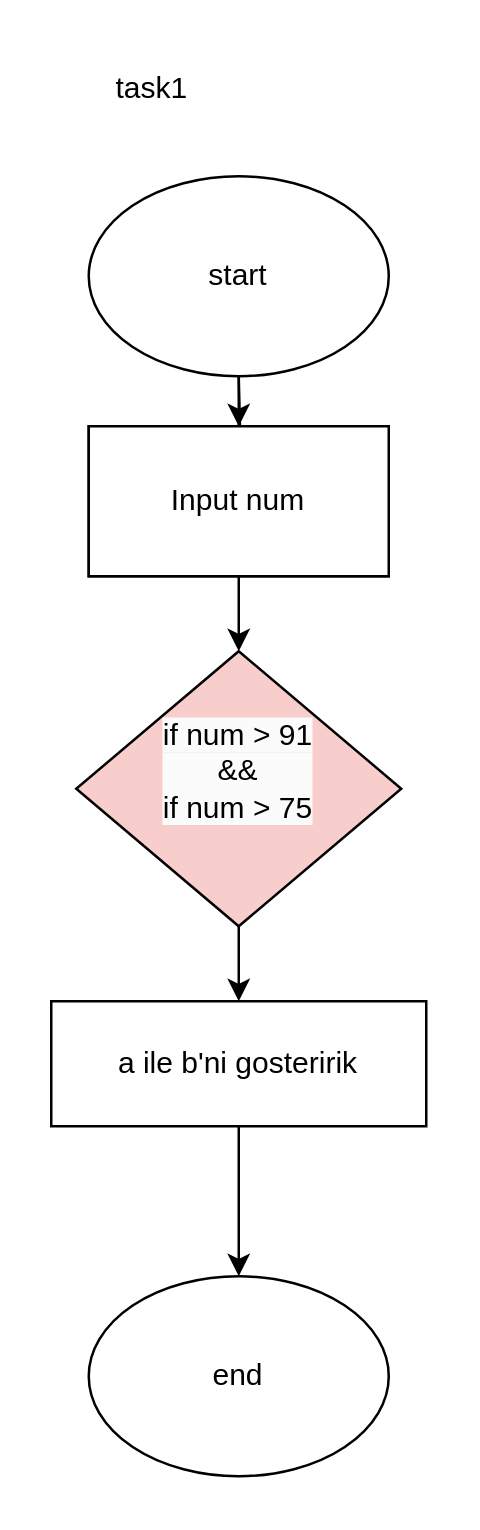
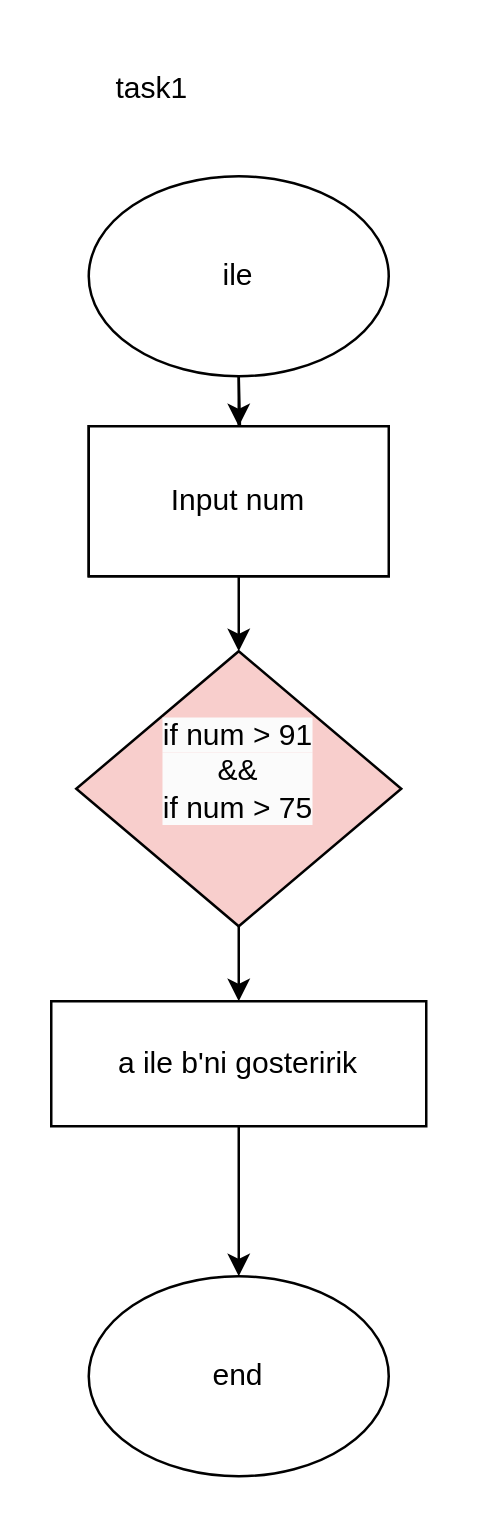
  <mxCell id="0" />
  <mxCell id="1" parent="0" />
  <mxCell id="2" value="" style="edgeStyle=orthogonalEdgeStyle;rounded=0;orthogonalLoop=1;jettySize=auto;html=1;" parent="1" source="3" target="5" edge="1"><mxGeometry relative="1" as="geometry" /></mxCell>
- <mxCell id="3" value="start" style="ellipse;whiteSpace=wrap;html=1;" parent="1" vertex="1"><mxGeometry x="35" y="70" width="120" height="80" as="geometry" /></mxCell>
+ <mxCell id="3" value="ile" style="ellipse;whiteSpace=wrap;html=1;" parent="1" vertex="1"><mxGeometry x="35" y="70" width="120" height="80" as="geometry" /></mxCell>
  <mxCell id="4" value="" style="edgeStyle=orthogonalEdgeStyle;rounded=0;orthogonalLoop=1;jettySize=auto;html=1;" parent="1" source="5" target="13" edge="1"><mxGeometry relative="1" as="geometry"><mxPoint x="95" y="260" as="targetPoint" /><Array as="points" /></mxGeometry></mxCell>
  <mxCell id="5" value="input num" style="rounded=0;whiteSpace=wrap;html=1;" parent="1" vertex="1"><mxGeometry x="35" y="170" width="120" height="60" as="geometry" /></mxCell>
  <mxCell id="6" value="" style="edgeStyle=orthogonalEdgeStyle;rounded=0;orthogonalLoop=1;jettySize=auto;html=1;" parent="1" target="8" edge="1"><mxGeometry relative="1" as="geometry"><mxPoint x="95" y="150" as="sourcePoint" /></mxGeometry></mxCell>
  <mxCell id="7" value="end" style="ellipse;whiteSpace=wrap;html=1;" parent="1" vertex="1"><mxGeometry x="35" y="510" width="120" height="80" as="geometry" /></mxCell>
  <mxCell id="8" value="Input num" style="rounded=0;whiteSpace=wrap;html=1;" parent="1" vertex="1"><mxGeometry x="35" y="170" width="120" height="60" as="geometry" /></mxCell>
  <mxCell id="9" value="task1" style="text;html=1;align=center;verticalAlign=middle;resizable=0;points=[];autosize=1;strokeColor=none;fillColor=none;" parent="1" vertex="1"><mxGeometry x="35" y="20" width="50" height="30" as="geometry" /></mxCell>
  <mxCell id="10" style="edgeStyle=orthogonalEdgeStyle;rounded=0;orthogonalLoop=1;jettySize=auto;html=1;" parent="1" source="11" target="7" edge="1"><mxGeometry relative="1" as="geometry" /></mxCell>
  <mxCell id="11" value="a ile b'ni gosteririk" style="rounded=0;whiteSpace=wrap;html=1;" parent="1" vertex="1"><mxGeometry x="20" y="400" width="150" height="50" as="geometry" /></mxCell>
  <mxCell id="12" value="" style="edgeStyle=orthogonalEdgeStyle;rounded=0;orthogonalLoop=1;jettySize=auto;html=1;" edge="1" parent="1" source="13" target="11"><mxGeometry relative="1" as="geometry" /></mxCell>
  <mxCell id="13" value="&#10;&lt;span style=&quot;color: rgb(0, 0, 0); font-family: Helvetica; font-size: 12px; font-style: normal; font-variant-ligatures: normal; font-variant-caps: normal; font-weight: 400; letter-spacing: normal; orphans: 2; text-align: center; text-indent: 0px; text-transform: none; widows: 2; word-spacing: 0px; -webkit-text-stroke-width: 0px; white-space: normal; background-color: rgb(251, 251, 251); text-decoration-thickness: initial; text-decoration-style: initial; text-decoration-color: initial; display: inline !important; float: none;&quot;&gt;if num &amp;gt; 91&lt;/span&gt;&lt;div style=&quot;forced-color-adjust: none; color: rgb(0, 0, 0); font-family: Helvetica; font-size: 12px; font-style: normal; font-variant-ligatures: normal; font-variant-caps: normal; font-weight: 400; letter-spacing: normal; orphans: 2; text-align: center; text-indent: 0px; text-transform: none; widows: 2; word-spacing: 0px; -webkit-text-stroke-width: 0px; white-space: normal; background-color: rgb(251, 251, 251); text-decoration-thickness: initial; text-decoration-style: initial; text-decoration-color: initial;&quot;&gt;&amp;amp;&amp;amp;&lt;/div&gt;&lt;div style=&quot;forced-color-adjust: none; color: rgb(0, 0, 0); font-family: Helvetica; font-size: 12px; font-style: normal; font-variant-ligatures: normal; font-variant-caps: normal; font-weight: 400; letter-spacing: normal; orphans: 2; text-align: center; text-indent: 0px; text-transform: none; widows: 2; word-spacing: 0px; -webkit-text-stroke-width: 0px; white-space: normal; background-color: rgb(251, 251, 251); text-decoration-thickness: initial; text-decoration-style: initial; text-decoration-color: initial;&quot;&gt;if num &amp;gt; 75&lt;/div&gt;&#10;&#10;" style="rhombus;whiteSpace=wrap;html=1;fillColor=#f8cecc;" vertex="1" parent="1"><mxGeometry x="30" y="260" width="130" height="110" as="geometry" /></mxCell>
